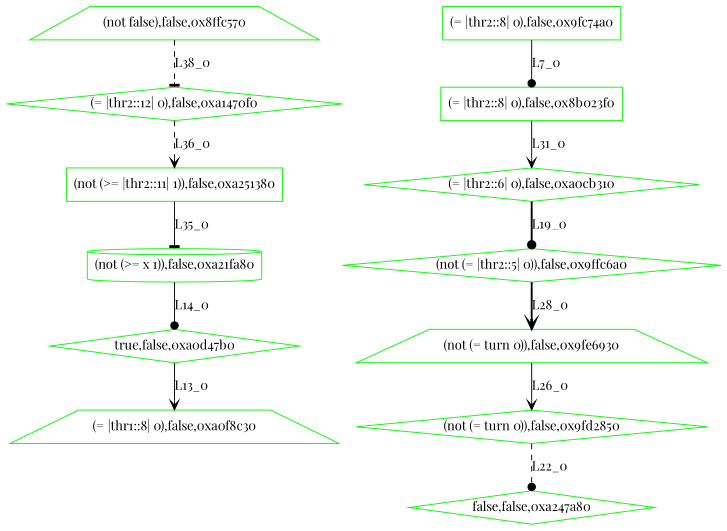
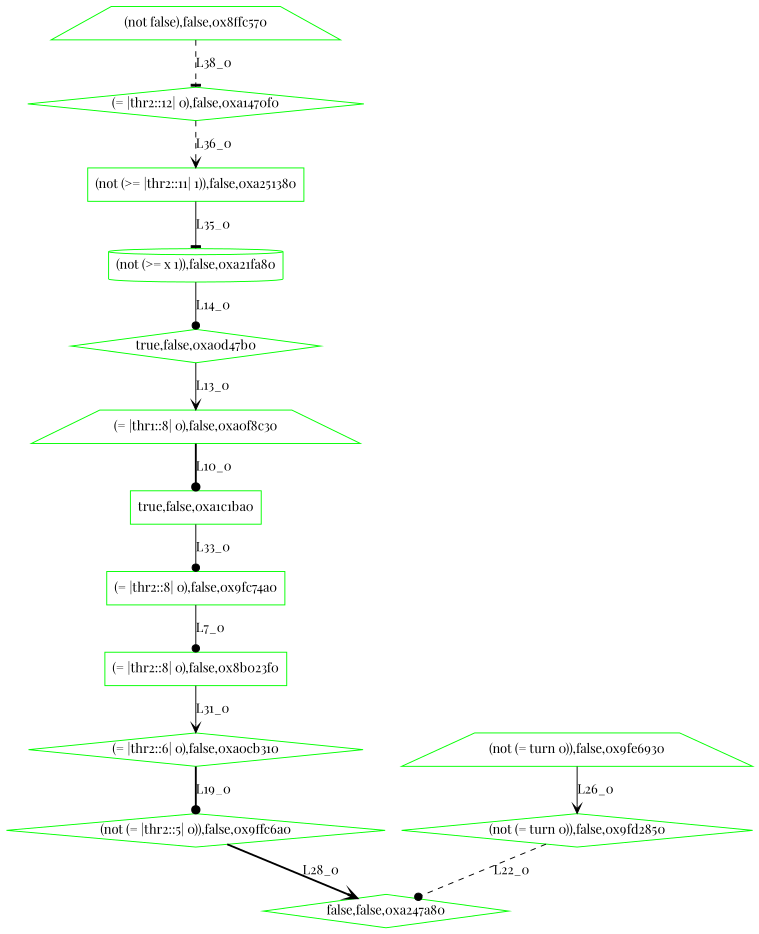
  digraph {
    fontname="Playfair Display"
    node [color=green fontname="Playfair Display" shape=diamond]
    edge [arrowhead=dot fontname="Playfair Display" style=solid]
    n1 [label="(not false),false,0x8ffc570" shape=trapezium]
    n2 [label="(= |thr2::12| 0),false,0xa1470f0"]
    n3 [label="(not (>= |thr2::11| 1)),false,0xa251380" shape=box]
    n4 [label="(not (>= x 1)),false,0xa21fa80" shape=cylinder]
    n5 [label="true,false,0xa0d47b0"]
    n6 [label="(= |thr1::8| 0),false,0xa0f8c30" shape=trapezium]
+   n7 [label="true,false,0xa1c1ba0" shape=box]
    n8 [label="(= |thr2::8| 0),false,0x9fc74a0" shape=box]
    n9 [label="(= |thr2::8| 0),false,0x8b023f0" shape=box]
    n10 [label="(= |thr2::6| 0),false,0xa0cb310"]
    n11 [label="(not (= |thr2::5| 0)),false,0x9ffc6a0"]
    n12 [label="(not (= turn 0)),false,0x9fe6930" shape=trapezium]
    n13 [label="(not (= turn 0)),false,0x9fd2850"]
    n14 [label="false,false,0xa247a80"]
    n1 -> n2 [arrowhead=tee label=L38_0 style=dashed]
    n2 -> n3 [arrowhead=vee label=L36_0 style=dashed]
    n3 -> n4 [arrowhead=tee label=L35_0]
    n4 -> n5 [label=L14_0]
    n5 -> n6 [arrowhead=vee label=L13_0]
+   n6 -> n7 [label=L10_0 style=bold]
+   n7 -> n8 [label=L33_0]
    n8 -> n9 [label=L7_0]
    n9 -> n10 [arrowhead=vee label=L31_0]
    n10 -> n11 [label=L19_0 style=bold]
-   n11 -> n12 [arrowhead=vee label=L28_0 style=bold]
+   n11 -> n14 [arrowhead=vee label=L28_0 style=bold]
    n12 -> n13 [arrowhead=vee label=L26_0]
    n13 -> n14 [label=L22_0 style=dashed]
  }
